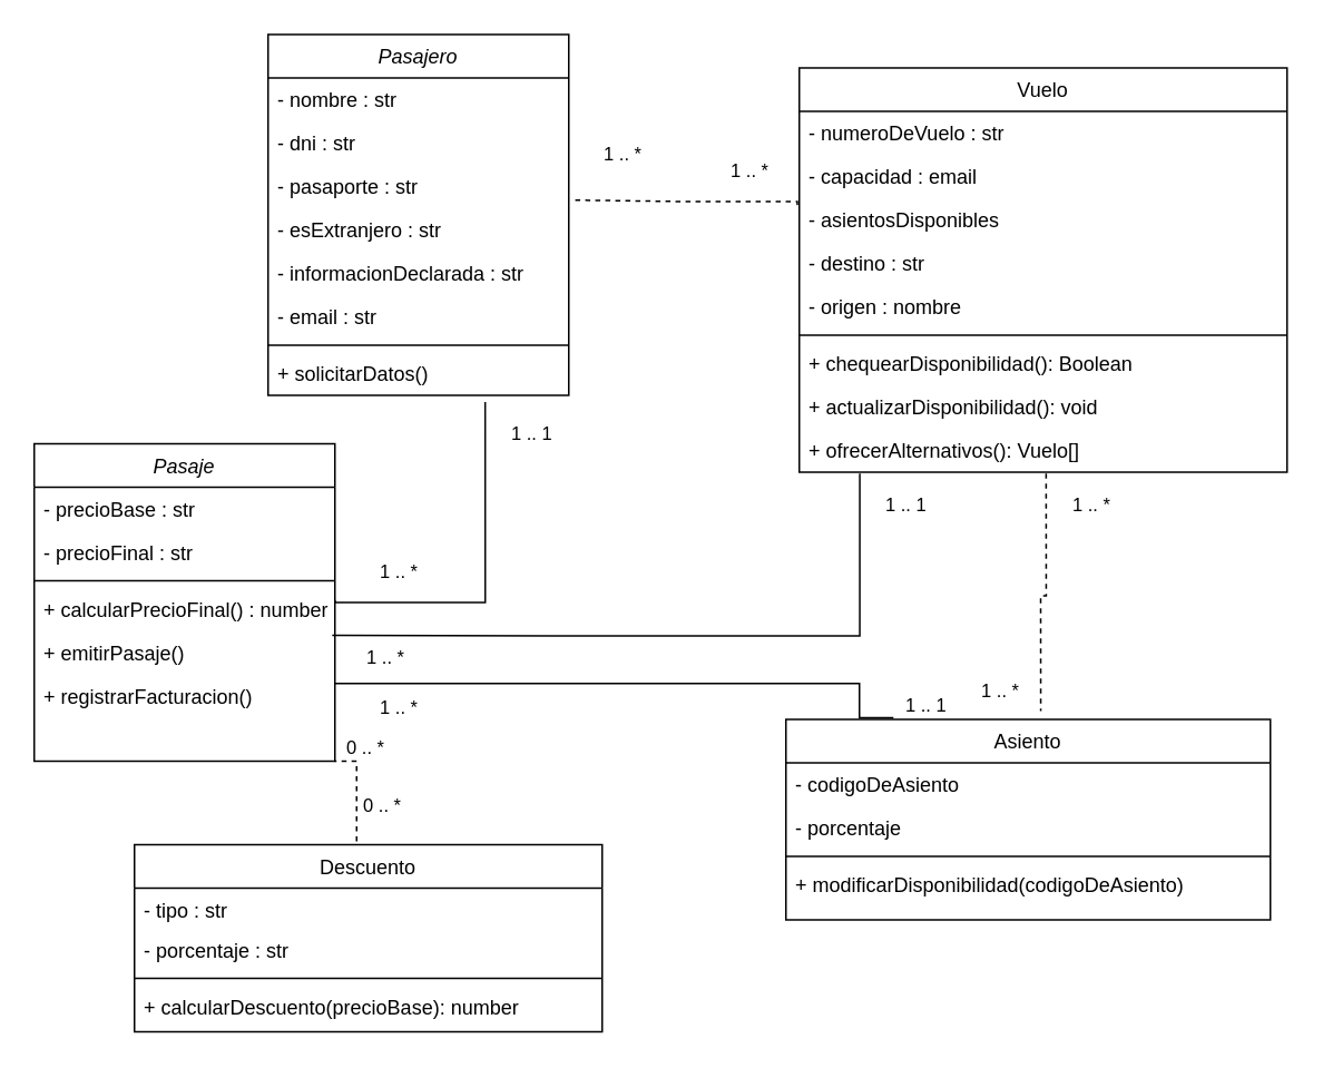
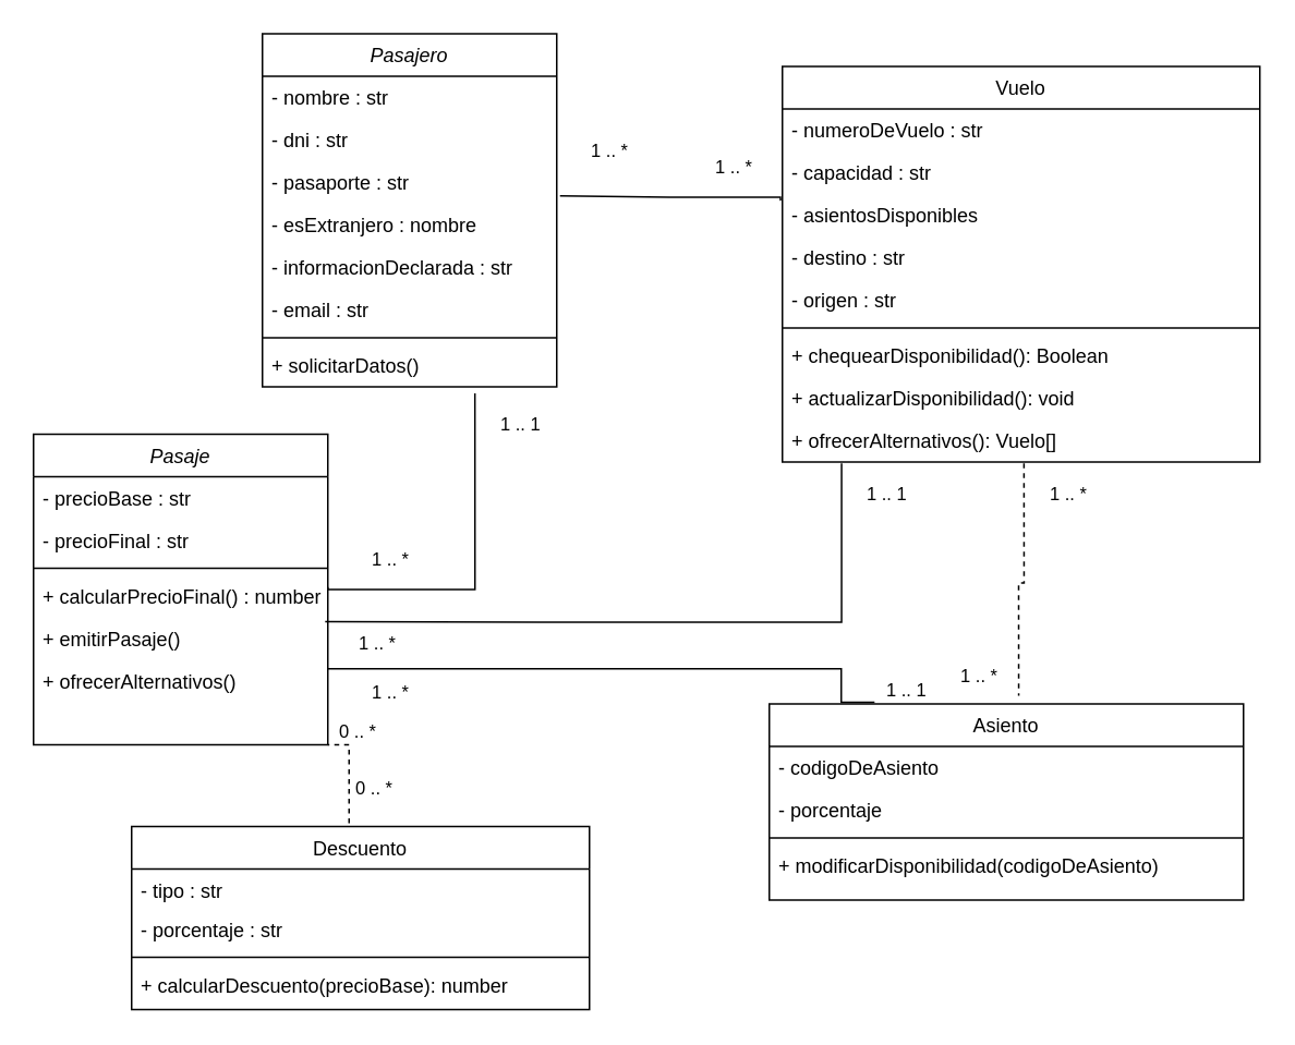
  <mxCell id="0" />
  <mxCell id="1" parent="0" />
  <mxCell id="2" value="Pasajero" style="swimlane;fontStyle=2;align=center;verticalAlign=top;childLayout=stackLayout;horizontal=1;startSize=26;horizontalStack=0;resizeParent=1;resizeLast=0;collapsible=1;marginBottom=0;rounded=0;shadow=0;strokeWidth=1;" parent="1" vertex="1"><mxGeometry x="160" y="20" width="180" height="216" as="geometry"><mxRectangle x="230" y="140" width="160" height="26" as="alternateBounds" /></mxGeometry></mxCell>
  <mxCell id="3" value="- nombre : str" style="text;align=left;verticalAlign=top;spacingLeft=4;spacingRight=4;overflow=hidden;rotatable=0;points=[[0,0.5],[1,0.5]];portConstraint=eastwest;" parent="2" vertex="1"><mxGeometry y="26" width="180" height="26" as="geometry" /></mxCell>
  <mxCell id="4" value="- dni : str" style="text;align=left;verticalAlign=top;spacingLeft=4;spacingRight=4;overflow=hidden;rotatable=0;points=[[0,0.5],[1,0.5]];portConstraint=eastwest;rounded=0;shadow=0;html=0;" parent="2" vertex="1"><mxGeometry y="52" width="180" height="26" as="geometry" /></mxCell>
  <mxCell id="5" value="- pasaporte : str" style="text;align=left;verticalAlign=top;spacingLeft=4;spacingRight=4;overflow=hidden;rotatable=0;points=[[0,0.5],[1,0.5]];portConstraint=eastwest;rounded=0;shadow=0;html=0;" vertex="1" parent="2"><mxGeometry y="78" width="180" height="26" as="geometry" /></mxCell>
- <mxCell id="6" value="- esExtranjero : str" style="text;align=left;verticalAlign=top;spacingLeft=4;spacingRight=4;overflow=hidden;rotatable=0;points=[[0,0.5],[1,0.5]];portConstraint=eastwest;rounded=0;shadow=0;html=0;" vertex="1" parent="2"><mxGeometry y="104" width="180" height="26" as="geometry" /></mxCell>
+ <mxCell id="6" value="- esExtranjero : nombre" style="text;align=left;verticalAlign=top;spacingLeft=4;spacingRight=4;overflow=hidden;rotatable=0;points=[[0,0.5],[1,0.5]];portConstraint=eastwest;rounded=0;shadow=0;html=0;" vertex="1" parent="2"><mxGeometry y="104" width="180" height="26" as="geometry" /></mxCell>
  <mxCell id="7" value="- informacionDeclarada : str" style="text;align=left;verticalAlign=top;spacingLeft=4;spacingRight=4;overflow=hidden;rotatable=0;points=[[0,0.5],[1,0.5]];portConstraint=eastwest;rounded=0;shadow=0;html=0;" parent="2" vertex="1"><mxGeometry y="130" width="180" height="26" as="geometry" /></mxCell>
  <mxCell id="8" value="- email : str" style="text;align=left;verticalAlign=top;spacingLeft=4;spacingRight=4;overflow=hidden;rotatable=0;points=[[0,0.5],[1,0.5]];portConstraint=eastwest;rounded=0;shadow=0;html=0;" vertex="1" parent="2"><mxGeometry y="156" width="180" height="26" as="geometry" /></mxCell>
  <mxCell id="9" value="" style="line;html=1;strokeWidth=1;align=left;verticalAlign=middle;spacingTop=-1;spacingLeft=3;spacingRight=3;rotatable=0;labelPosition=right;points=[];portConstraint=eastwest;" parent="2" vertex="1"><mxGeometry y="182" width="180" height="8" as="geometry" /></mxCell>
  <mxCell id="10" value="+ solicitarDatos()" style="text;align=left;verticalAlign=top;spacingLeft=4;spacingRight=4;overflow=hidden;rotatable=0;points=[[0,0.5],[1,0.5]];portConstraint=eastwest;" parent="2" vertex="1"><mxGeometry y="190" width="180" height="26" as="geometry" /></mxCell>
  <mxCell id="11" value="Descuento" style="swimlane;fontStyle=0;align=center;verticalAlign=top;childLayout=stackLayout;horizontal=1;startSize=26;horizontalStack=0;resizeParent=1;resizeLast=0;collapsible=1;marginBottom=0;rounded=0;shadow=0;strokeWidth=1;" parent="1" vertex="1"><mxGeometry x="80" y="505" width="280" height="112" as="geometry"><mxRectangle x="340" y="380" width="170" height="26" as="alternateBounds" /></mxGeometry></mxCell>
  <mxCell id="12" value="- tipo : str" style="text;align=left;verticalAlign=top;spacingLeft=4;spacingRight=4;overflow=hidden;rotatable=0;points=[[0,0.5],[1,0.5]];portConstraint=eastwest;rounded=0;shadow=0;html=0;" vertex="1" parent="11"><mxGeometry y="26" width="280" height="24" as="geometry" /></mxCell>
  <mxCell id="13" value="- porcentaje : str" style="text;align=left;verticalAlign=top;spacingLeft=4;spacingRight=4;overflow=hidden;rotatable=0;points=[[0,0.5],[1,0.5]];portConstraint=eastwest;rounded=0;shadow=0;html=0;" vertex="1" parent="11"><mxGeometry y="50" width="280" height="26" as="geometry" /></mxCell>
  <mxCell id="14" value="" style="line;html=1;strokeWidth=1;align=left;verticalAlign=middle;spacingTop=-1;spacingLeft=3;spacingRight=3;rotatable=0;labelPosition=right;points=[];portConstraint=eastwest;" parent="11" vertex="1"><mxGeometry y="76" width="280" height="8" as="geometry" /></mxCell>
  <mxCell id="15" value="+ calcularDescuento(precioBase): number" style="text;align=left;verticalAlign=top;spacingLeft=4;spacingRight=4;overflow=hidden;rotatable=0;points=[[0,0.5],[1,0.5]];portConstraint=eastwest;" vertex="1" parent="11"><mxGeometry y="84" width="280" height="26" as="geometry" /></mxCell>
  <mxCell id="16" value="Vuelo" style="swimlane;fontStyle=0;align=center;verticalAlign=top;childLayout=stackLayout;horizontal=1;startSize=26;horizontalStack=0;resizeParent=1;resizeLast=0;collapsible=1;marginBottom=0;rounded=0;shadow=0;strokeWidth=1;" parent="1" vertex="1"><mxGeometry x="478" y="40" width="292" height="242" as="geometry"><mxRectangle x="550" y="140" width="160" height="26" as="alternateBounds" /></mxGeometry></mxCell>
  <mxCell id="17" value="- numeroDeVuelo : str" style="text;align=left;verticalAlign=top;spacingLeft=4;spacingRight=4;overflow=hidden;rotatable=0;points=[[0,0.5],[1,0.5]];portConstraint=eastwest;" parent="16" vertex="1"><mxGeometry y="26" width="292" height="26" as="geometry" /></mxCell>
- <mxCell id="18" value="- capacidad : email" style="text;align=left;verticalAlign=top;spacingLeft=4;spacingRight=4;overflow=hidden;rotatable=0;points=[[0,0.5],[1,0.5]];portConstraint=eastwest;rounded=0;shadow=0;html=0;" parent="16" vertex="1"><mxGeometry y="52" width="292" height="26" as="geometry" /></mxCell>
+ <mxCell id="18" value="- capacidad : str" style="text;align=left;verticalAlign=top;spacingLeft=4;spacingRight=4;overflow=hidden;rotatable=0;points=[[0,0.5],[1,0.5]];portConstraint=eastwest;rounded=0;shadow=0;html=0;" parent="16" vertex="1"><mxGeometry y="52" width="292" height="26" as="geometry" /></mxCell>
  <mxCell id="19" value="- asientosDisponibles" style="text;align=left;verticalAlign=top;spacingLeft=4;spacingRight=4;overflow=hidden;rotatable=0;points=[[0,0.5],[1,0.5]];portConstraint=eastwest;rounded=0;shadow=0;html=0;" parent="16" vertex="1"><mxGeometry y="78" width="292" height="26" as="geometry" /></mxCell>
  <mxCell id="20" value="- destino : str" style="text;align=left;verticalAlign=top;spacingLeft=4;spacingRight=4;overflow=hidden;rotatable=0;points=[[0,0.5],[1,0.5]];portConstraint=eastwest;rounded=0;shadow=0;html=0;" parent="16" vertex="1"><mxGeometry y="104" width="292" height="26" as="geometry" /></mxCell>
- <mxCell id="21" value="- origen : nombre" style="text;align=left;verticalAlign=top;spacingLeft=4;spacingRight=4;overflow=hidden;rotatable=0;points=[[0,0.5],[1,0.5]];portConstraint=eastwest;rounded=0;shadow=0;html=0;" parent="16" vertex="1"><mxGeometry y="130" width="292" height="26" as="geometry" /></mxCell>
+ <mxCell id="21" value="- origen : str" style="text;align=left;verticalAlign=top;spacingLeft=4;spacingRight=4;overflow=hidden;rotatable=0;points=[[0,0.5],[1,0.5]];portConstraint=eastwest;rounded=0;shadow=0;html=0;" parent="16" vertex="1"><mxGeometry y="130" width="292" height="26" as="geometry" /></mxCell>
  <mxCell id="22" value="" style="line;html=1;strokeWidth=1;align=left;verticalAlign=middle;spacingTop=-1;spacingLeft=3;spacingRight=3;rotatable=0;labelPosition=right;points=[];portConstraint=eastwest;" parent="16" vertex="1"><mxGeometry y="156" width="292" height="8" as="geometry" /></mxCell>
  <mxCell id="23" value="  + chequearDisponibilidad(): Boolean&#10;" style="text;align=left;verticalAlign=top;spacingLeft=4;spacingRight=4;overflow=hidden;rotatable=0;points=[[0,0.5],[1,0.5]];portConstraint=eastwest;" parent="16" vertex="1"><mxGeometry y="164" width="292" height="26" as="geometry" /></mxCell>
  <mxCell id="24" value="+ actualizarDisponibilidad(): void" style="text;align=left;verticalAlign=top;spacingLeft=4;spacingRight=4;overflow=hidden;rotatable=0;points=[[0,0.5],[1,0.5]];portConstraint=eastwest;" parent="16" vertex="1"><mxGeometry y="190" width="292" height="26" as="geometry" /></mxCell>
  <mxCell id="25" value="+ ofrecerAlternativos(): Vuelo[]" style="text;align=left;verticalAlign=top;spacingLeft=4;spacingRight=4;overflow=hidden;rotatable=0;points=[[0,0.5],[1,0.5]];portConstraint=eastwest;" vertex="1" parent="16"><mxGeometry y="216" width="292" height="26" as="geometry" /></mxCell>
  <mxCell id="26" value="Asiento" style="swimlane;fontStyle=0;align=center;verticalAlign=top;childLayout=stackLayout;horizontal=1;startSize=26;horizontalStack=0;resizeParent=1;resizeLast=0;collapsible=1;marginBottom=0;rounded=0;shadow=0;strokeWidth=1;" vertex="1" parent="1"><mxGeometry x="470" y="430" width="290" height="120" as="geometry"><mxRectangle x="340" y="380" width="170" height="26" as="alternateBounds" /></mxGeometry></mxCell>
  <mxCell id="27" value="- codigoDeAsiento" style="text;align=left;verticalAlign=top;spacingLeft=4;spacingRight=4;overflow=hidden;rotatable=0;points=[[0,0.5],[1,0.5]];portConstraint=eastwest;" vertex="1" parent="26"><mxGeometry y="26" width="290" height="26" as="geometry" /></mxCell>
  <mxCell id="28" value="- porcentaje" style="text;align=left;verticalAlign=top;spacingLeft=4;spacingRight=4;overflow=hidden;rotatable=0;points=[[0,0.5],[1,0.5]];portConstraint=eastwest;" vertex="1" parent="26"><mxGeometry y="52" width="290" height="26" as="geometry" /></mxCell>
  <mxCell id="29" value="" style="line;html=1;strokeWidth=1;align=left;verticalAlign=middle;spacingTop=-1;spacingLeft=3;spacingRight=3;rotatable=0;labelPosition=right;points=[];portConstraint=eastwest;" vertex="1" parent="26"><mxGeometry y="78" width="290" height="8" as="geometry" /></mxCell>
  <mxCell id="30" value="+ modificarDisponibilidad(codigoDeAsiento)" style="text;align=left;verticalAlign=top;spacingLeft=4;spacingRight=4;overflow=hidden;rotatable=0;points=[[0,0.5],[1,0.5]];portConstraint=eastwest;" vertex="1" parent="26"><mxGeometry y="86" width="290" height="26" as="geometry" /></mxCell>
  <mxCell id="31" value="Pasaje" style="swimlane;fontStyle=2;align=center;verticalAlign=top;childLayout=stackLayout;horizontal=1;startSize=26;horizontalStack=0;resizeParent=1;resizeLast=0;collapsible=1;marginBottom=0;rounded=0;shadow=0;strokeWidth=1;" vertex="1" parent="1"><mxGeometry x="20" y="265" width="180" height="190" as="geometry"><mxRectangle x="230" y="140" width="160" height="26" as="alternateBounds" /></mxGeometry></mxCell>
  <mxCell id="32" value="- precioBase : str" style="text;align=left;verticalAlign=top;spacingLeft=4;spacingRight=4;overflow=hidden;rotatable=0;points=[[0,0.5],[1,0.5]];portConstraint=eastwest;rounded=0;shadow=0;html=0;" vertex="1" parent="31"><mxGeometry y="26" width="180" height="26" as="geometry" /></mxCell>
  <mxCell id="33" value="- precioFinal : str" style="text;align=left;verticalAlign=top;spacingLeft=4;spacingRight=4;overflow=hidden;rotatable=0;points=[[0,0.5],[1,0.5]];portConstraint=eastwest;rounded=0;shadow=0;html=0;" vertex="1" parent="31"><mxGeometry y="52" width="180" height="26" as="geometry" /></mxCell>
  <mxCell id="34" value="" style="line;html=1;strokeWidth=1;align=left;verticalAlign=middle;spacingTop=-1;spacingLeft=3;spacingRight=3;rotatable=0;labelPosition=right;points=[];portConstraint=eastwest;" vertex="1" parent="31"><mxGeometry y="78" width="180" height="8" as="geometry" /></mxCell>
  <mxCell id="35" value="+ calcularPrecioFinal() : number" style="text;align=left;verticalAlign=top;spacingLeft=4;spacingRight=4;overflow=hidden;rotatable=0;points=[[0,0.5],[1,0.5]];portConstraint=eastwest;" vertex="1" parent="31"><mxGeometry y="86" width="180" height="26" as="geometry" /></mxCell>
  <mxCell id="36" value="+ emitirPasaje()" style="text;align=left;verticalAlign=top;spacingLeft=4;spacingRight=4;overflow=hidden;rotatable=0;points=[[0,0.5],[1,0.5]];portConstraint=eastwest;" vertex="1" parent="31"><mxGeometry y="112" width="180" height="26" as="geometry" /></mxCell>
- <mxCell id="37" value="+ registrarFacturacion()" style="text;align=left;verticalAlign=top;spacingLeft=4;spacingRight=4;overflow=hidden;rotatable=0;points=[[0,0.5],[1,0.5]];portConstraint=eastwest;" vertex="1" parent="31"><mxGeometry y="138" width="180" height="26" as="geometry" /></mxCell>
+ <mxCell id="37" value="+ ofrecerAlternativos()" style="text;align=left;verticalAlign=top;spacingLeft=4;spacingRight=4;overflow=hidden;rotatable=0;points=[[0,0.5],[1,0.5]];portConstraint=eastwest;" vertex="1" parent="31"><mxGeometry y="138" width="180" height="26" as="geometry" /></mxCell>
  <mxCell id="38" value="" style="endArrow=none;html=1;edgeStyle=orthogonalEdgeStyle;rounded=0;exitX=0.506;exitY=1.031;exitDx=0;exitDy=0;exitPerimeter=0;entryX=0.526;entryY=-0.041;entryDx=0;entryDy=0;entryPerimeter=0;dashed=1;" edge="1" parent="1" source="25" target="26"><mxGeometry relative="1" as="geometry"><mxPoint x="560" y="359.63" as="sourcePoint" /><mxPoint x="720" y="359.63" as="targetPoint" /><Array as="points"><mxPoint x="626" y="356" /><mxPoint x="623" y="356" /></Array></mxGeometry></mxCell>
  <mxCell id="39" value="&lt;meta charset=&quot;utf-8&quot;&gt;&lt;span style=&quot;color: rgb(0, 0, 0); font-family: Helvetica; font-size: 11px; font-style: normal; font-variant-ligatures: normal; font-variant-caps: normal; font-weight: 400; letter-spacing: normal; orphans: 2; text-align: right; text-indent: 0px; text-transform: none; widows: 2; word-spacing: 0px; -webkit-text-stroke-width: 0px; background-color: rgb(255, 255, 255); text-decoration-thickness: initial; text-decoration-style: initial; text-decoration-color: initial; float: none; display: inline !important;&quot;&gt;1 .. *&lt;/span&gt;" style="edgeLabel;resizable=0;html=1;align=left;verticalAlign=bottom;" connectable="0" vertex="1" parent="38"><mxGeometry x="-1" relative="1" as="geometry"><mxPoint x="14" y="27" as="offset" /></mxGeometry></mxCell>
  <mxCell id="40" value="1 .. *" style="edgeLabel;resizable=0;html=1;align=right;verticalAlign=bottom;" connectable="0" vertex="1" parent="38"><mxGeometry x="1" relative="1" as="geometry"><mxPoint x="-13" y="-5" as="offset" /></mxGeometry></mxCell>
- <mxCell id="41" value="" style="endArrow=none;html=1;edgeStyle=orthogonalEdgeStyle;rounded=0;exitX=-0.004;exitY=0.157;exitDx=0;exitDy=0;exitPerimeter=0;entryX=1.011;entryY=0.812;entryDx=0;entryDy=0;entryPerimeter=0;dashed=1;" edge="1" parent="1" source="19" target="5"><mxGeometry relative="1" as="geometry"><mxPoint x="433" y="10" as="sourcePoint" /><mxPoint x="410" y="152" as="targetPoint" /><Array as="points"><mxPoint x="477" y="120" /><mxPoint x="409" y="120" /></Array></mxGeometry></mxCell>
+ <mxCell id="41" value="" style="endArrow=none;html=1;edgeStyle=orthogonalEdgeStyle;rounded=0;exitX=-0.004;exitY=0.157;exitDx=0;exitDy=0;exitPerimeter=0;entryX=1.011;entryY=0.812;entryDx=0;entryDy=0;entryPerimeter=0;" edge="1" parent="1" source="19" target="5"><mxGeometry relative="1" as="geometry"><mxPoint x="433" y="10" as="sourcePoint" /><mxPoint x="410" y="152" as="targetPoint" /><Array as="points"><mxPoint x="477" y="120" /><mxPoint x="409" y="120" /></Array></mxGeometry></mxCell>
  <mxCell id="42" value="1 .. *" style="edgeLabel;resizable=0;html=1;align=right;verticalAlign=bottom;" connectable="0" vertex="1" parent="41"><mxGeometry x="1" relative="1" as="geometry"><mxPoint x="42" y="-19" as="offset" /></mxGeometry></mxCell>
  <mxCell id="43" value="1 .. *" style="edgeLabel;resizable=0;html=1;align=right;verticalAlign=bottom;" connectable="0" vertex="1" parent="1"><mxGeometry x="459.996" y="110.11" as="geometry" /></mxCell>
  <mxCell id="44" value="" style="endArrow=none;html=1;edgeStyle=orthogonalEdgeStyle;rounded=0;exitX=0.475;exitY=-0.018;exitDx=0;exitDy=0;exitPerimeter=0;entryX=1;entryY=1;entryDx=0;entryDy=0;dashed=1;" edge="1" parent="1" source="11" target="31"><mxGeometry relative="1" as="geometry"><mxPoint x="395" y="361.5" as="sourcePoint" /><mxPoint x="260" y="358.5" as="targetPoint" /><Array as="points"><mxPoint x="213" y="455" /></Array></mxGeometry></mxCell>
  <mxCell id="45" value="0 .. *" style="edgeLabel;resizable=0;html=1;align=right;verticalAlign=bottom;" connectable="0" vertex="1" parent="44"><mxGeometry x="1" relative="1" as="geometry"><mxPoint x="30" as="offset" /></mxGeometry></mxCell>
  <mxCell id="46" value="0 .. *" style="edgeLabel;resizable=0;html=1;align=right;verticalAlign=bottom;" connectable="0" vertex="1" parent="1"><mxGeometry x="239.998" y="490" as="geometry" /></mxCell>
  <mxCell id="47" value="" style="endArrow=none;html=1;edgeStyle=orthogonalEdgeStyle;rounded=0;exitX=0.722;exitY=1.154;exitDx=0;exitDy=0;exitPerimeter=0;entryX=1.011;entryY=0.812;entryDx=0;entryDy=0;entryPerimeter=0;" edge="1" parent="1" source="10"><mxGeometry relative="1" as="geometry"><mxPoint x="335" y="361.5" as="sourcePoint" /><mxPoint x="200" y="358.5" as="targetPoint" /><Array as="points"><mxPoint x="290" y="360" /><mxPoint x="200" y="360" /></Array></mxGeometry></mxCell>
  <mxCell id="48" value="&lt;span style=&quot;color: rgb(0, 0, 0); font-family: Helvetica; font-size: 11px; font-style: normal; font-variant-ligatures: normal; font-variant-caps: normal; font-weight: 400; letter-spacing: normal; orphans: 2; text-align: right; text-indent: 0px; text-transform: none; widows: 2; word-spacing: 0px; -webkit-text-stroke-width: 0px; background-color: rgb(255, 255, 255); text-decoration-thickness: initial; text-decoration-style: initial; text-decoration-color: initial; float: none; display: inline !important;&quot;&gt;1 .. 1&lt;/span&gt;" style="edgeLabel;resizable=0;html=1;align=left;verticalAlign=bottom;" connectable="0" vertex="1" parent="47"><mxGeometry x="-1" relative="1" as="geometry"><mxPoint x="14" y="27" as="offset" /></mxGeometry></mxCell>
  <mxCell id="49" value="1 .. *" style="edgeLabel;resizable=0;html=1;align=right;verticalAlign=bottom;" connectable="0" vertex="1" parent="47"><mxGeometry x="1" relative="1" as="geometry"><mxPoint x="42" y="42" as="offset" /></mxGeometry></mxCell>
  <mxCell id="50" value="" style="endArrow=none;html=1;edgeStyle=orthogonalEdgeStyle;rounded=0;exitX=0.124;exitY=1.034;exitDx=0;exitDy=0;exitPerimeter=0;entryX=0.991;entryY=0.105;entryDx=0;entryDy=0;entryPerimeter=0;" edge="1" parent="1" source="25" target="36"><mxGeometry relative="1" as="geometry"><mxPoint x="330" y="260" as="sourcePoint" /><mxPoint x="240" y="378.5" as="targetPoint" /><Array as="points"><mxPoint x="514" y="380" /><mxPoint x="330" y="380" /></Array></mxGeometry></mxCell>
  <mxCell id="51" value="&lt;span style=&quot;color: rgb(0, 0, 0); font-family: Helvetica; font-size: 11px; font-style: normal; font-variant-ligatures: normal; font-variant-caps: normal; font-weight: 400; letter-spacing: normal; orphans: 2; text-align: right; text-indent: 0px; text-transform: none; widows: 2; word-spacing: 0px; -webkit-text-stroke-width: 0px; background-color: rgb(255, 255, 255); text-decoration-thickness: initial; text-decoration-style: initial; text-decoration-color: initial; float: none; display: inline !important;&quot;&gt;1 .. 1&lt;/span&gt;" style="edgeLabel;resizable=0;html=1;align=left;verticalAlign=bottom;" connectable="0" vertex="1" parent="50"><mxGeometry x="-1" relative="1" as="geometry"><mxPoint x="14" y="27" as="offset" /></mxGeometry></mxCell>
  <mxCell id="52" value="1 .. *" style="edgeLabel;resizable=0;html=1;align=right;verticalAlign=bottom;" connectable="0" vertex="1" parent="50"><mxGeometry x="1" relative="1" as="geometry"><mxPoint x="52" y="-30" as="offset" /></mxGeometry></mxCell>
  <mxCell id="53" value="" style="endArrow=none;html=1;edgeStyle=orthogonalEdgeStyle;rounded=0;exitX=0.222;exitY=-0.008;exitDx=0;exitDy=0;exitPerimeter=0;entryX=0.991;entryY=0.105;entryDx=0;entryDy=0;entryPerimeter=0;" edge="1" parent="1" source="26"><mxGeometry relative="1" as="geometry"><mxPoint x="516" y="311.5" as="sourcePoint" /><mxPoint x="200" y="408.5" as="targetPoint" /><Array as="points"><mxPoint x="514" y="409" /></Array></mxGeometry></mxCell>
  <mxCell id="54" value="&lt;span style=&quot;color: rgb(0, 0, 0); font-family: Helvetica; font-size: 11px; font-style: normal; font-variant-ligatures: normal; font-variant-caps: normal; font-weight: 400; letter-spacing: normal; orphans: 2; text-align: right; text-indent: 0px; text-transform: none; widows: 2; word-spacing: 0px; -webkit-text-stroke-width: 0px; background-color: rgb(255, 255, 255); text-decoration-thickness: initial; text-decoration-style: initial; text-decoration-color: initial; float: none; display: inline !important;&quot;&gt;1 .. 1&lt;/span&gt;" style="edgeLabel;resizable=0;html=1;align=left;verticalAlign=bottom;" connectable="0" vertex="1" parent="53"><mxGeometry x="-1" relative="1" as="geometry"><mxPoint x="6" y="1" as="offset" /></mxGeometry></mxCell>
  <mxCell id="55" value="1 .. *" style="edgeLabel;resizable=0;html=1;align=right;verticalAlign=bottom;" connectable="0" vertex="1" parent="53"><mxGeometry x="1" relative="1" as="geometry"><mxPoint x="50" y="22" as="offset" /></mxGeometry></mxCell>
